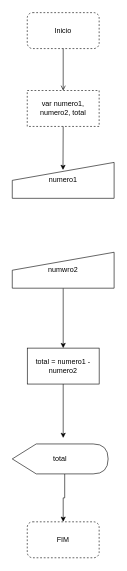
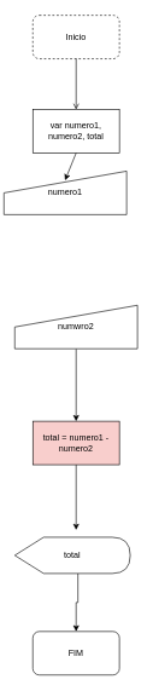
  <mxCell id="0" />
  <mxCell id="1" parent="0" />
  <mxCell id="2" value="Inicio" style="rounded=1;whiteSpace=wrap;html=1;dashed=1;" vertex="1" parent="1"><mxGeometry x="45" y="20" width="120" height="60" as="geometry" /></mxCell>
- <mxCell id="3" value="var numero1, numero2, total" style="rounded=0;whiteSpace=wrap;html=1;dashed=1;" vertex="1" parent="1"><mxGeometry x="45" y="150" width="120" height="60" as="geometry" /></mxCell>
+ <mxCell id="3" value="var numero1, numero2, total" style="rounded=0;whiteSpace=wrap;html=1;" vertex="1" parent="1"><mxGeometry x="45" y="150" width="120" height="60" as="geometry" /></mxCell>
  <mxCell id="4" value="" style="endArrow=open;html=1;rounded=0;exitX=0.5;exitY=1;exitDx=0;exitDy=0;entryX=0.5;entryY=0;entryDx=0;entryDy=0;" edge="1" parent="1" source="2" target="3"><mxGeometry width="50" height="50" relative="1" as="geometry"><mxPoint x="105" y="240" as="sourcePoint" /><mxPoint x="155" y="190" as="targetPoint" /></mxGeometry></mxCell>
  <mxCell id="5" value="" style="endArrow=classic;html=1;rounded=0;exitX=0.5;exitY=1;exitDx=0;exitDy=0;entryX=0.498;entryY=0.211;entryDx=0;entryDy=0;entryPerimeter=0;" edge="1" parent="1" source="3" target="6"><mxGeometry width="50" height="50" relative="1" as="geometry"><mxPoint x="105" y="300" as="sourcePoint" /><mxPoint x="205" y="230" as="targetPoint" /></mxGeometry></mxCell>
- <mxCell id="6" value="numero1" style="shape=manualInput;whiteSpace=wrap;html=1;" vertex="1" parent="1"><mxGeometry x="20" y="270" width="170" height="60" as="geometry" /></mxCell>
+ <mxCell id="6" value="numero1" style="shape=manualInput;whiteSpace=wrap;html=1;" vertex="1" parent="1"><mxGeometry x="5" y="235" width="170" height="60" as="geometry" /></mxCell>
  <mxCell id="7" style="edgeStyle=orthogonalEdgeStyle;rounded=0;orthogonalLoop=1;jettySize=auto;html=1;exitX=0.5;exitY=1;exitDx=0;exitDy=0;entryX=0.5;entryY=0;entryDx=0;entryDy=0;" edge="1" parent="1" source="8" target="10"><mxGeometry relative="1" as="geometry" /></mxCell>
  <mxCell id="8" value="numwro2" style="shape=manualInput;whiteSpace=wrap;html=1;" vertex="1" parent="1"><mxGeometry x="20" y="420" width="170" height="60" as="geometry" /></mxCell>
  <mxCell id="9" style="edgeStyle=orthogonalEdgeStyle;rounded=0;orthogonalLoop=1;jettySize=auto;html=1;exitX=0.5;exitY=1;exitDx=0;exitDy=0;" edge="1" parent="1" source="10"><mxGeometry relative="1" as="geometry"><mxPoint x="105" y="730" as="targetPoint" /></mxGeometry></mxCell>
- <mxCell id="10" value="total = numero1 - numero2" style="rounded=0;whiteSpace=wrap;html=1;" vertex="1" parent="1"><mxGeometry x="45" y="580" width="120" height="60" as="geometry" /></mxCell>
+ <mxCell id="10" value="total = numero1 - numero2" style="rounded=0;whiteSpace=wrap;html=1;fillColor=#f8cecc;" vertex="1" parent="1"><mxGeometry x="45" y="580" width="120" height="60" as="geometry" /></mxCell>
  <mxCell id="11" style="edgeStyle=orthogonalEdgeStyle;rounded=0;orthogonalLoop=1;jettySize=auto;html=1;exitX=0;exitY=0;exitDx=87.5;exitDy=50;exitPerimeter=0;entryX=0.5;entryY=0;entryDx=0;entryDy=0;" edge="1" parent="1" source="12" target="13"><mxGeometry relative="1" as="geometry" /></mxCell>
  <mxCell id="12" value="total" style="shape=display;whiteSpace=wrap;html=1;" vertex="1" parent="1"><mxGeometry x="20" y="740" width="160" height="50" as="geometry" /></mxCell>
- <mxCell id="13" value="FIM" style="rounded=1;whiteSpace=wrap;html=1;dashed=1;" vertex="1" parent="1"><mxGeometry x="45" y="870" width="120" height="60" as="geometry" /></mxCell>
+ <mxCell id="13" value="FIM" style="rounded=1;whiteSpace=wrap;html=1;" vertex="1" parent="1"><mxGeometry x="45" y="870" width="120" height="60" as="geometry" /></mxCell>
